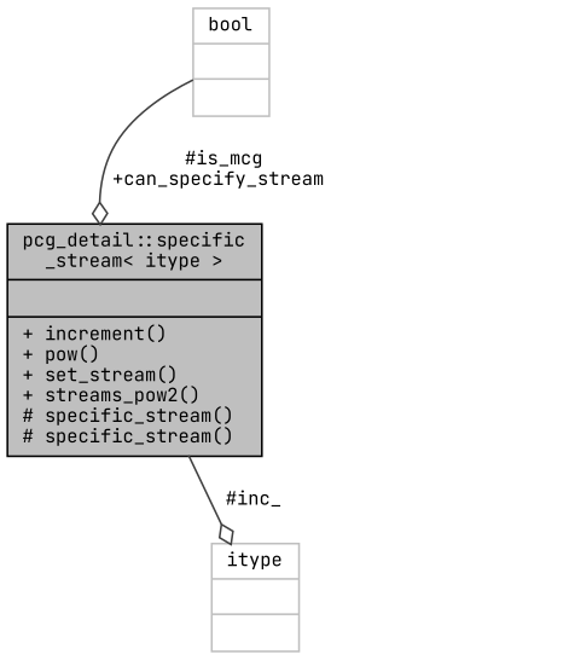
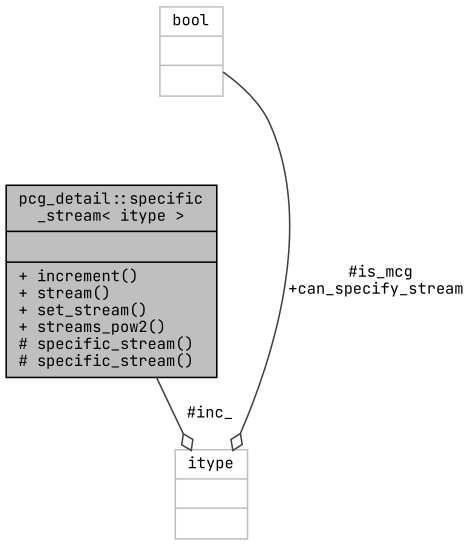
  digraph {
    fontname="JetBrains Mono"
    node [color=grey75 fillcolor=white fontname="JetBrains Mono" fontsize=10 shape=record style=filled]
    edge [arrowhead=odiamond color=grey25 fontname="JetBrains Mono" fontsize=10 labelfontname=Helvetica labelfontsize=10 style=solid]
-   n1 [color=black fillcolor=grey75 fontcolor=black height=0.2 label="{pcg_detail::specific\l_stream\< itype \>\n||+ increment()\l+ pow()\l+ set_stream()\l+ streams_pow2()\l# specific_stream()\l# specific_stream()\l}" width=0.4]
+   n1 [color=black fillcolor=grey75 fontcolor=black height=0.2 label="{pcg_detail::specific\l_stream\< itype \>\n||+ increment()\l+ stream()\l+ set_stream()\l+ streams_pow2()\l# specific_stream()\l# specific_stream()\l}" width=0.4]
    n2 [height=0.2 label="{itype\n||}" width=0.4]
    n3 [height=0.2 label="{bool\n||}" width=0.4]
    n1 -> n2 [label=" #inc_"]
-   n3 -> n1 [label=" #is_mcg\n+can_specify_stream"]
+   n3 -> n2 [label=" #is_mcg\n+can_specify_stream"]
  }
